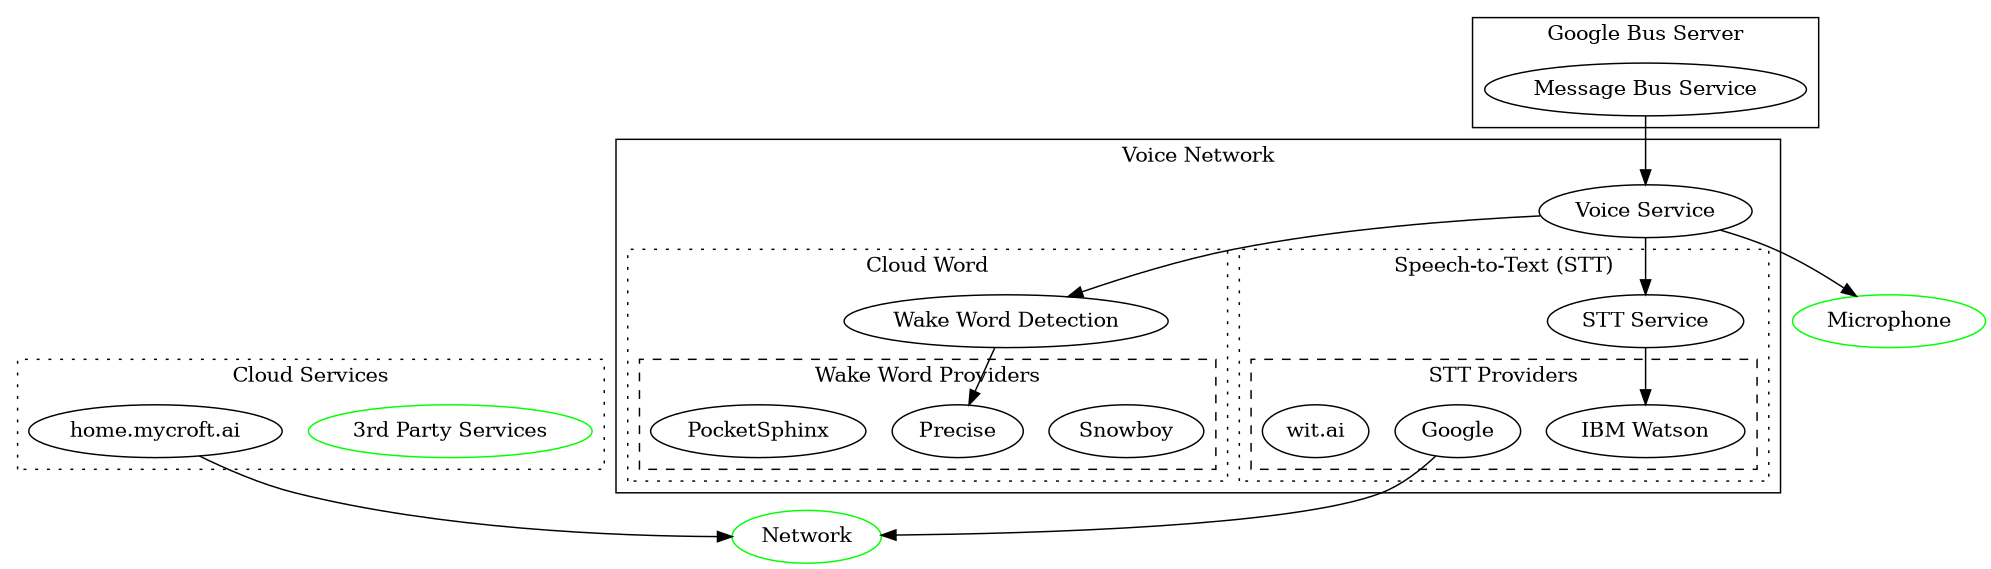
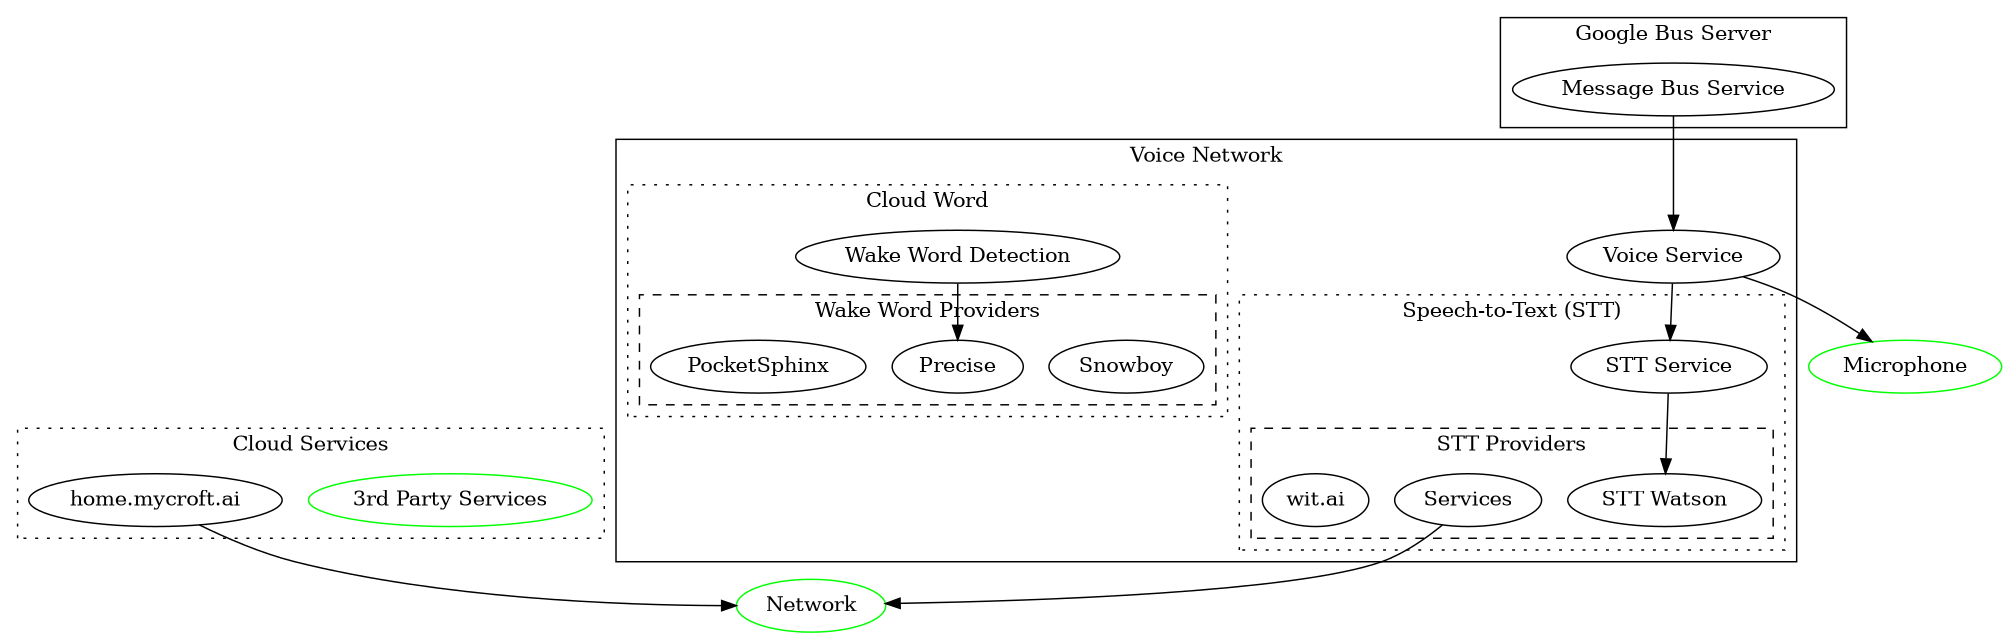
  digraph {
    compound=true
    Snowboy
    Precise
    PocketSphinx
    n4 [label="Wake Word Detection"]
-   n5 [label="IBM Watson"]
-   n6 [label=Google]
+   n5 [label="STT Watson"]
+   n6 [label=Services]
    n7 [label="wit.ai"]
    n8 [label="STT Service"]
    n9 [label="Voice Service"]
    n10 [label="Message Bus Service"]
    n11 [color=green label="3rd Party Services"]
    n12 [label="home.mycroft.ai"]
    Network [color=green]
    Microphone [color=green]
    subgraph cluster_1 {
      label="Voice Network"
      n9
      subgraph cluster_2 {
        label="Cloud Word"
        style=dotted
        n4
        subgraph cluster_3 {
          label="Wake Word Providers"
          style=dashed
          Snowboy
          Precise
          PocketSphinx
        }
      }
      subgraph cluster_4 {
        label="Speech-to-Text (STT)"
        style=dotted
        n8
        subgraph cluster_5 {
          label="STT Providers"
          style=dashed
          n5
          n6
          n7
        }
      }
    }
    subgraph cluster_6 {
      label="Google Bus Server"
      n10
    }
    subgraph cluster_7 {
      label="Cloud Services"
      style=dotted
      n11
      n12
    }
    n4 -> Precise
    n6 -> Network
    n8 -> n5
-   n9 -> n4
    n9 -> n8
    n9 -> Microphone
    n10 -> n9
    n12 -> Network
  }
